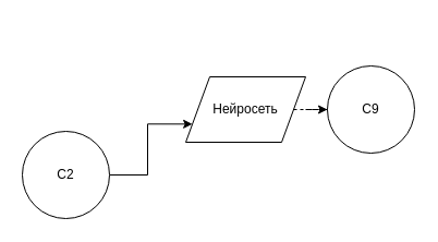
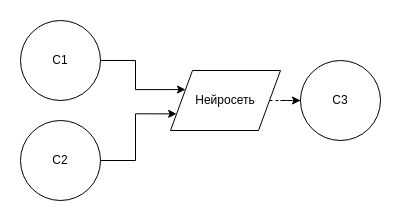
  <mxCell id="0" />
  <mxCell id="1" parent="0" />
+ <mxCell id="2" style="edgeStyle=orthogonalEdgeStyle;rounded=0;orthogonalLoop=1;jettySize=auto;html=1;exitX=1;exitY=0.5;exitDx=0;exitDy=0;entryX=0;entryY=0.25;entryDx=0;entryDy=0;" edge="1" parent="1" source="3" target="8"><mxGeometry relative="1" as="geometry" /></mxCell>
+ <mxCell id="3" value="C1" style="ellipse;whiteSpace=wrap;html=1;aspect=fixed;" vertex="1" parent="1"><mxGeometry x="20" y="20" width="80" height="80" as="geometry" /></mxCell>
  <mxCell id="4" style="edgeStyle=orthogonalEdgeStyle;rounded=0;orthogonalLoop=1;jettySize=auto;html=1;exitX=1;exitY=0.5;exitDx=0;exitDy=0;entryX=0;entryY=0.75;entryDx=0;entryDy=0;" edge="1" parent="1" source="5" target="8"><mxGeometry relative="1" as="geometry" /></mxCell>
  <mxCell id="5" value="C2" style="ellipse;whiteSpace=wrap;html=1;aspect=fixed;" vertex="1" parent="1"><mxGeometry x="20" y="120" width="80" height="80" as="geometry" /></mxCell>
- <mxCell id="6" value="C9" style="ellipse;whiteSpace=wrap;html=1;aspect=fixed;" vertex="1" parent="1"><mxGeometry x="300" y="60" width="80" height="80" as="geometry" /></mxCell>
+ <mxCell id="6" value="C3" style="ellipse;whiteSpace=wrap;html=1;aspect=fixed;" vertex="1" parent="1"><mxGeometry x="300" y="60" width="80" height="80" as="geometry" /></mxCell>
  <mxCell id="7" style="edgeStyle=orthogonalEdgeStyle;rounded=0;orthogonalLoop=1;jettySize=auto;html=1;entryX=0;entryY=0.5;entryDx=0;entryDy=0;dashed=1;" edge="1" parent="1" source="8" target="6"><mxGeometry relative="1" as="geometry" /></mxCell>
  <mxCell id="8" value="Нейросеть" style="shape=parallelogram;perimeter=parallelogramPerimeter;whiteSpace=wrap;html=1;" vertex="1" parent="1"><mxGeometry x="170" y="70" width="110" height="60" as="geometry" /></mxCell>
